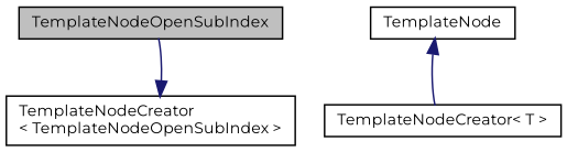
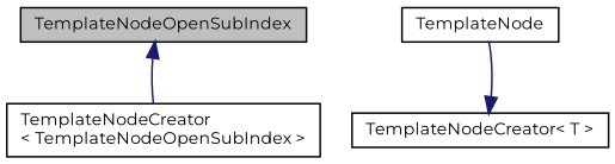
  digraph {
    fontname=Montserrat
    node [color=black fillcolor=white fontname=Montserrat fontsize=10 shape=record style=filled]
    edge [color=midnightblue dir=back fontname=Montserrat fontsize=10 labelfontname=Helvetica labelfontsize=10 style=solid]
    n1 [fillcolor=grey75 fontcolor=black height=0.2 label=TemplateNodeOpenSubIndex width=0.4]
    n2 [height=0.2 label="TemplateNodeCreator\l\< TemplateNodeOpenSubIndex \>" width=0.4]
    n3 [height=0.2 label=TemplateNode width=0.4]
    n4 [height=0.2 label="TemplateNodeCreator\< T \>" width=0.4]
-   n2 -> n1
-   n3 -> n4
+   n1 -> n2
+   n4 -> n3
  }
